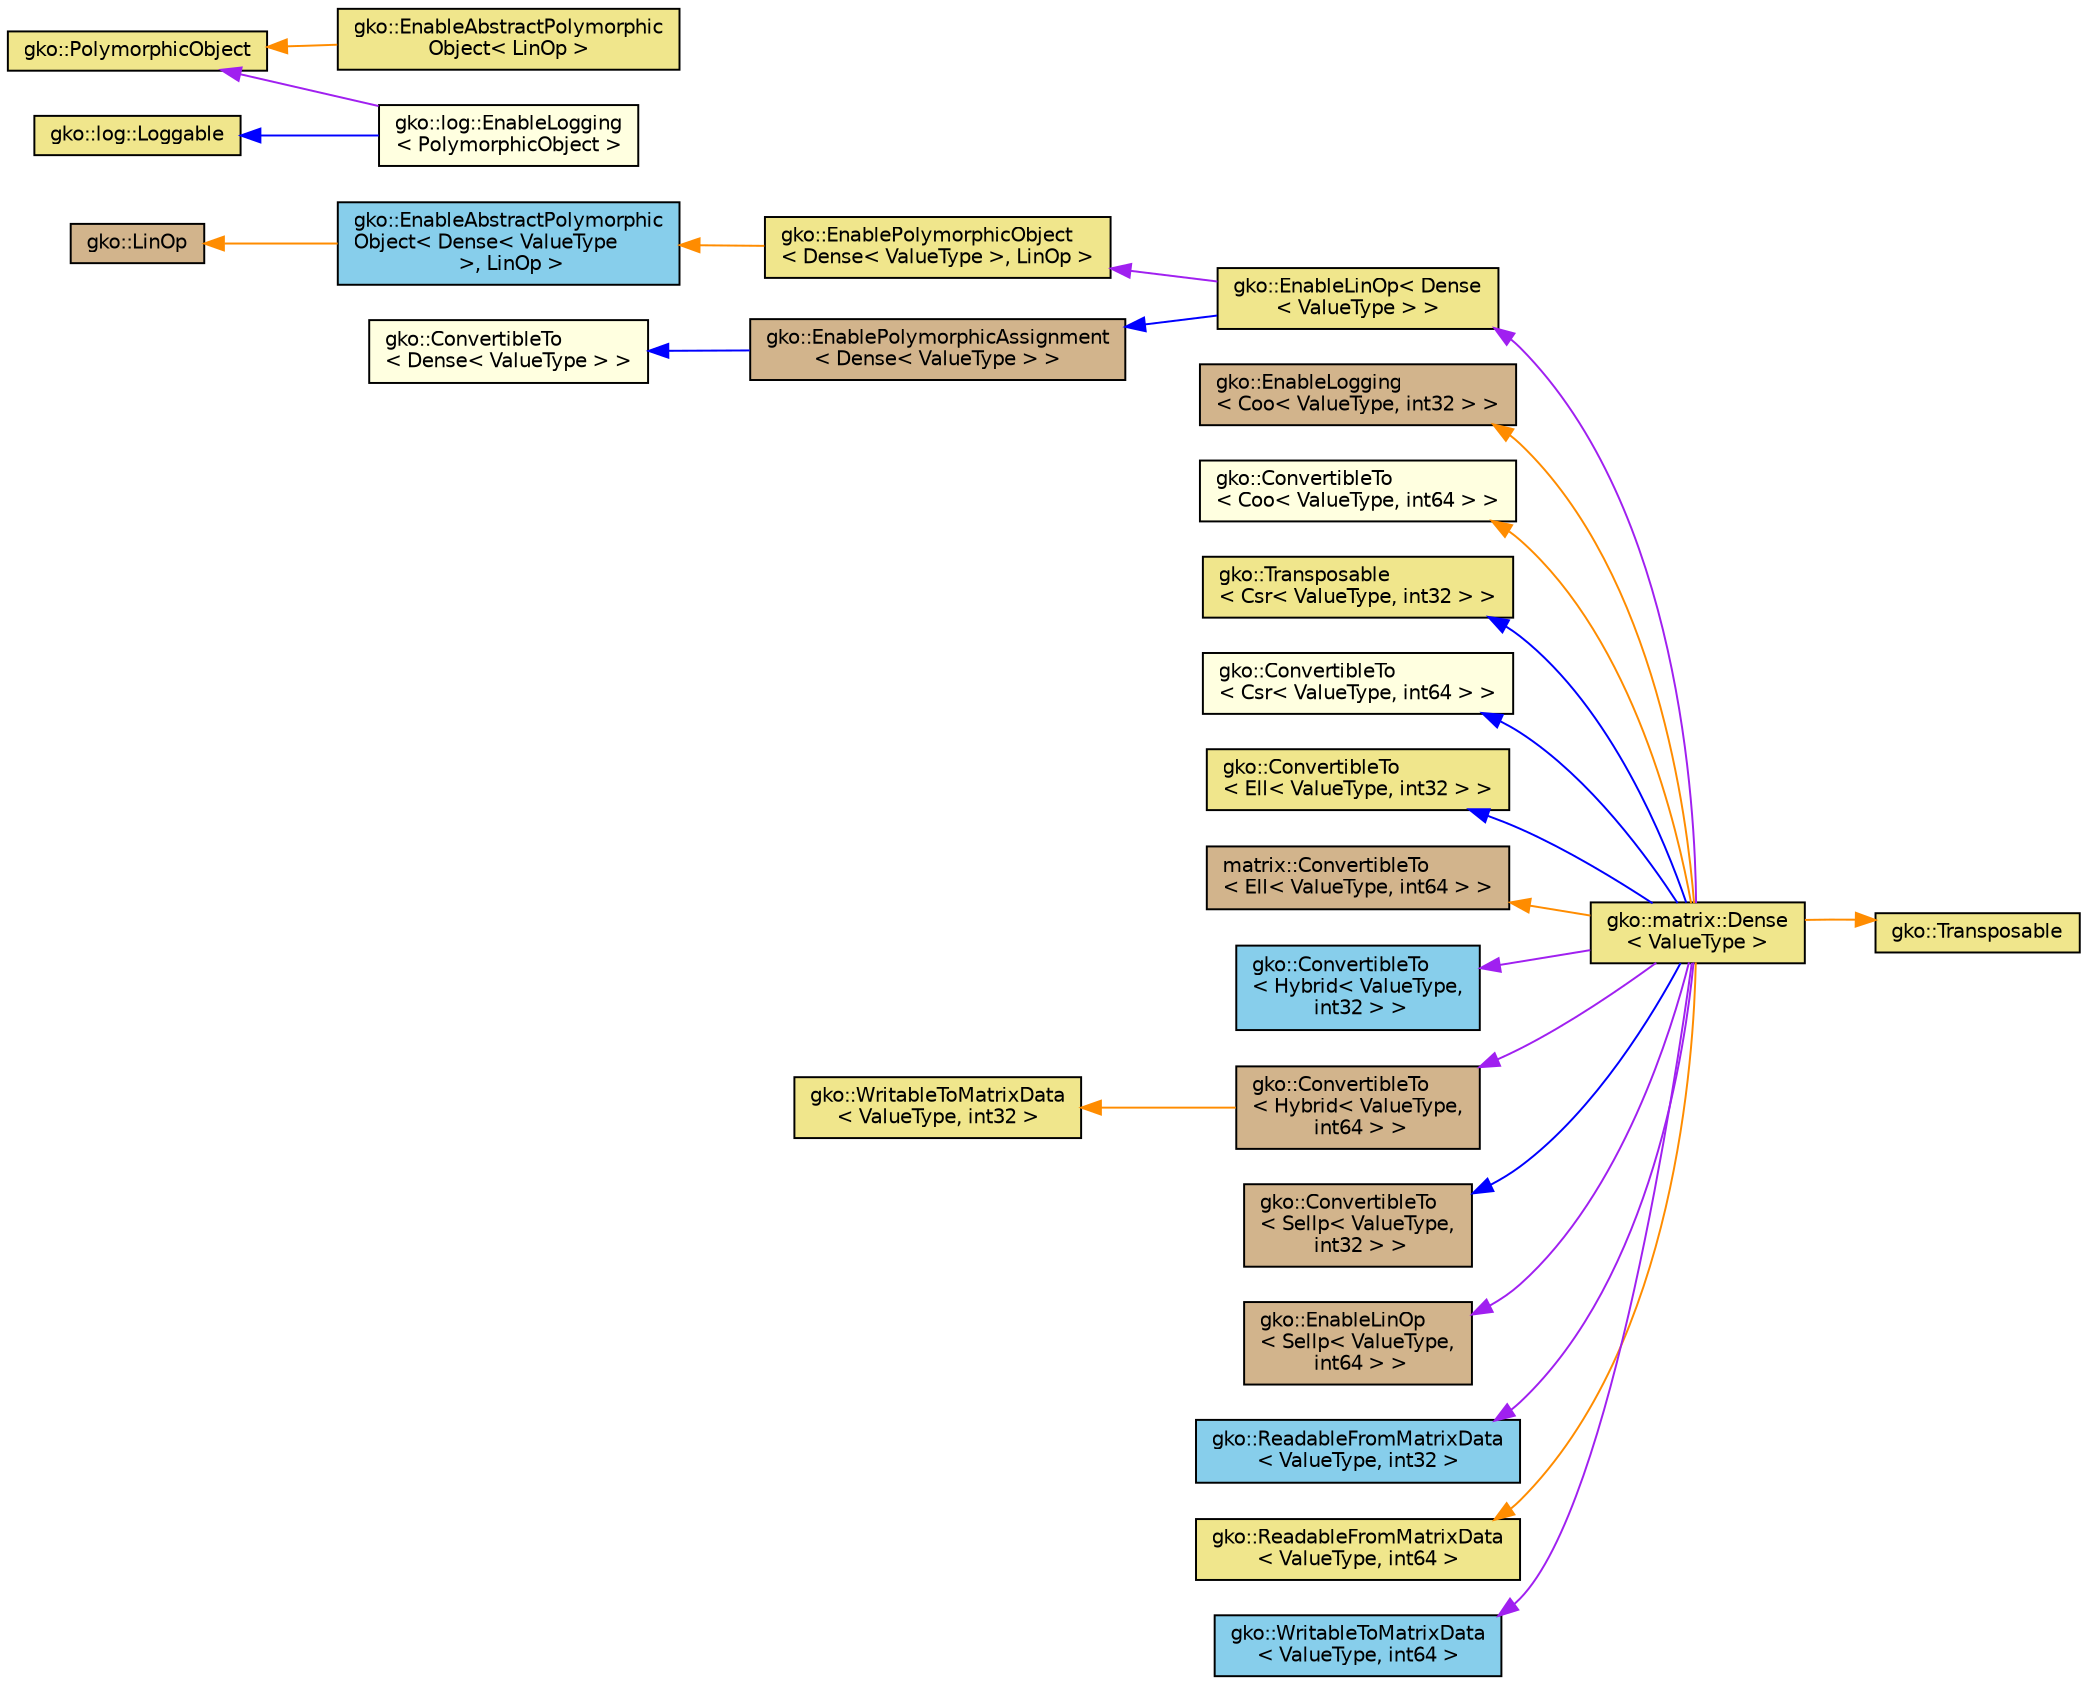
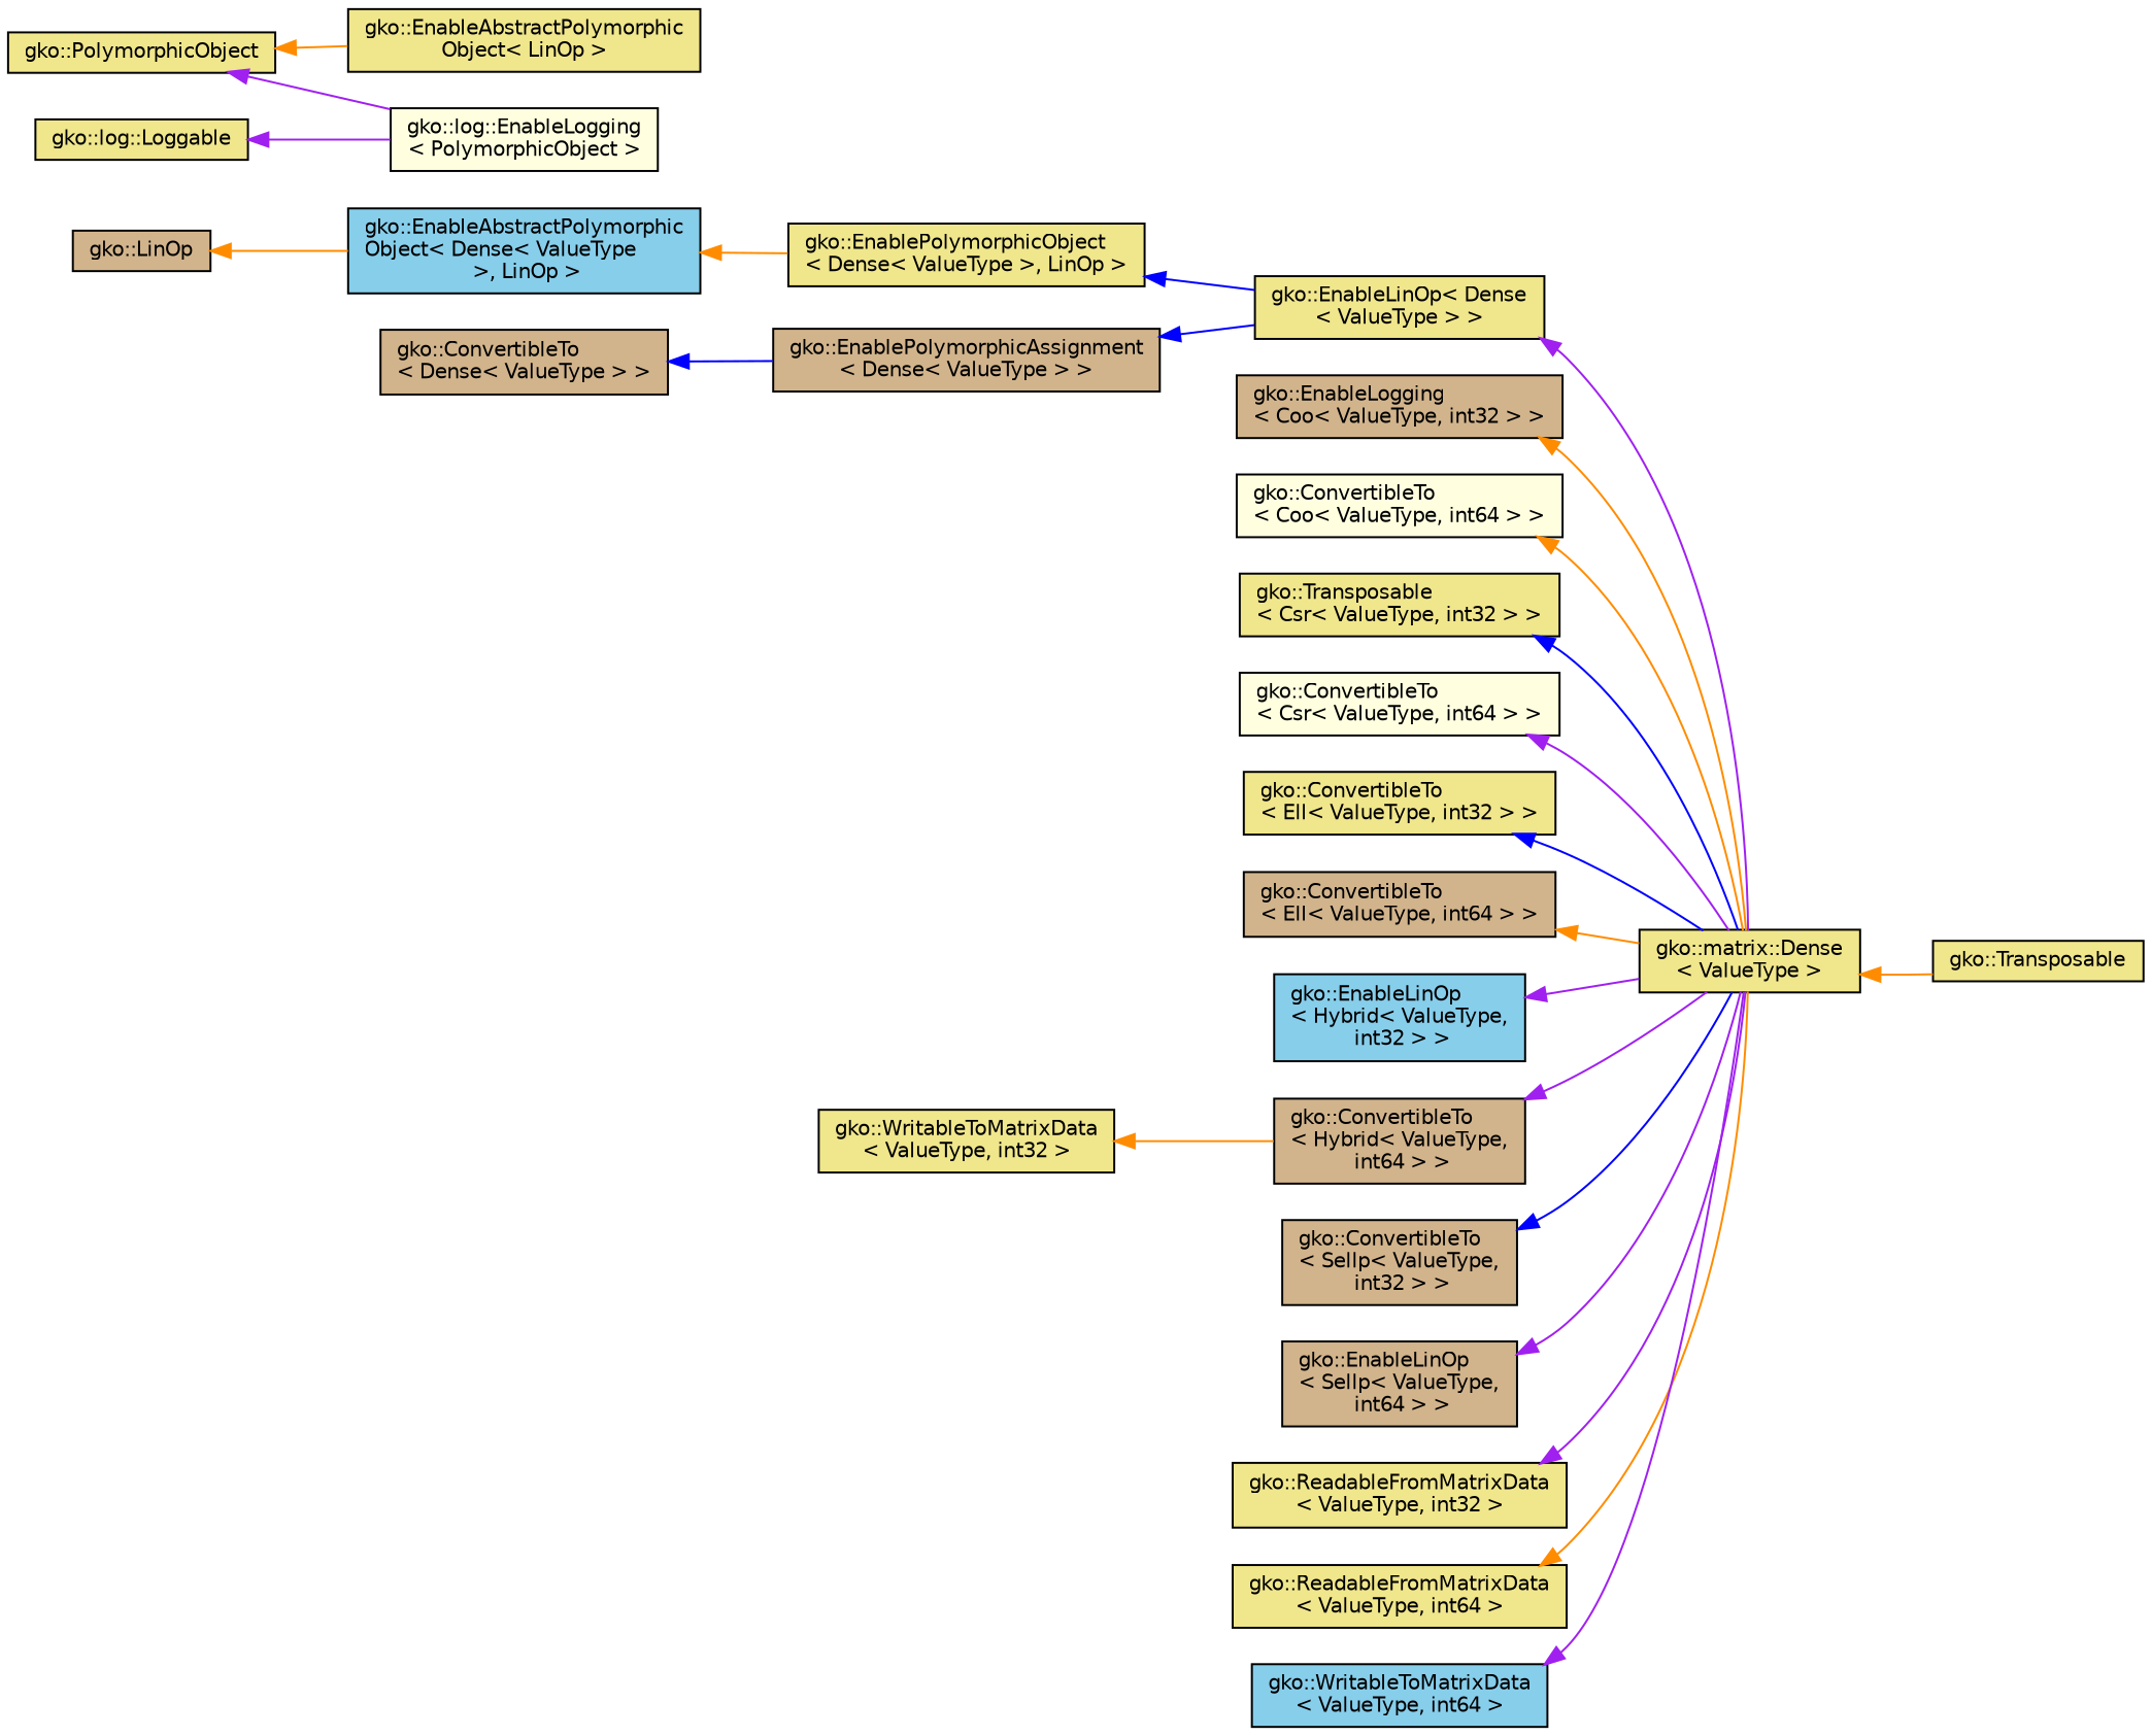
  digraph {
    rankdir=LR
    node [color=black fillcolor=khaki fontname=Helvetica fontsize=10 shape=record style=filled]
    edge [color=purple dir=back fontname=Helvetica fontsize=10 labelfontname=Helvetica labelfontsize=10 style=solid]
    n1 [fontcolor=black height=0.2 label="gko::matrix::Dense\l\< ValueType \>" width=0.4]
    n2 [height=0.2 label="gko::EnableLinOp\< Dense\l\< ValueType \> \>" width=0.4]
    n3 [height=0.2 label="gko::EnablePolymorphicObject\l\< Dense\< ValueType \>, LinOp \>" width=0.4]
    n4 [fillcolor=skyblue height=0.2 label="gko::EnableAbstractPolymorphic\lObject\< Dense\< ValueType\l \>, LinOp \>" width=0.4]
    n5 [fillcolor=tan height=0.2 label="gko::LinOp" width=0.4]
    n6 [height=0.2 label="gko::EnableAbstractPolymorphic\lObject\< LinOp \>" width=0.4]
    n7 [height=0.2 label="gko::PolymorphicObject" width=0.4]
    n8 [fillcolor=lightyellow height=0.2 label="gko::log::EnableLogging\l\< PolymorphicObject \>" width=0.4]
    n9 [height=0.2 label="gko::log::Loggable" width=0.4]
    n10 [fillcolor=tan height=0.2 label="gko::EnablePolymorphicAssignment\l\< Dense\< ValueType \> \>" width=0.4]
-   n11 [fillcolor=lightyellow height=0.2 label="gko::ConvertibleTo\l\< Dense\< ValueType \> \>" width=0.4]
+   n11 [fillcolor=tan height=0.2 label="gko::ConvertibleTo\l\< Dense\< ValueType \> \>" width=0.4]
    n12 [fillcolor=tan height=0.2 label="gko::EnableLogging\l\< Coo\< ValueType, int32 \> \>" width=0.4]
    n13 [fillcolor=lightyellow height=0.2 label="gko::ConvertibleTo\l\< Coo\< ValueType, int64 \> \>" width=0.4]
    n14 [height=0.2 label="gko::Transposable\l\< Csr\< ValueType, int32 \> \>" width=0.4]
    n15 [fillcolor=lightyellow height=0.2 label="gko::ConvertibleTo\l\< Csr\< ValueType, int64 \> \>" width=0.4]
    n16 [height=0.2 label="gko::ConvertibleTo\l\< Ell\< ValueType, int32 \> \>" width=0.4]
-   n17 [fillcolor=tan height=0.2 label="matrix::ConvertibleTo\l\< Ell\< ValueType, int64 \> \>" width=0.4]
-   n18 [fillcolor=skyblue height=0.2 label="gko::ConvertibleTo\l\< Hybrid\< ValueType,\l int32 \> \>" width=0.4]
+   n17 [fillcolor=tan height=0.2 label="gko::ConvertibleTo\l\< Ell\< ValueType, int64 \> \>" width=0.4]
+   n18 [fillcolor=skyblue height=0.2 label="gko::EnableLinOp\l\< Hybrid\< ValueType,\l int32 \> \>" width=0.4]
    n19 [fillcolor=tan height=0.2 label="gko::ConvertibleTo\l\< Hybrid\< ValueType,\l int64 \> \>" width=0.4]
    n20 [fillcolor=tan height=0.2 label="gko::ConvertibleTo\l\< Sellp\< ValueType,\l int32 \> \>" width=0.4]
    n21 [fillcolor=tan height=0.2 label="gko::EnableLinOp\l\< Sellp\< ValueType,\l int64 \> \>" width=0.4]
-   n22 [fillcolor=skyblue height=0.2 label="gko::ReadableFromMatrixData\l\< ValueType, int32 \>" width=0.4]
+   n22 [height=0.2 label="gko::ReadableFromMatrixData\l\< ValueType, int32 \>" width=0.4]
    n23 [height=0.2 label="gko::ReadableFromMatrixData\l\< ValueType, int64 \>" width=0.4]
    n24 [height=0.2 label="gko::WritableToMatrixData\l\< ValueType, int32 \>" width=0.4]
    n25 [fillcolor=skyblue height=0.2 label="gko::WritableToMatrixData\l\< ValueType, int64 \>" width=0.4]
    n26 [height=0.2 label="gko::Transposable" width=0.4]
    n2 -> n1
-   n3 -> n2
+   n3 -> n2 [color=blue]
    n4 -> n3 [color=darkorange]
    n5 -> n4 [color=darkorange]
    n7 -> n6 [color=darkorange]
    n7 -> n8
-   n9 -> n8 [color=blue]
+   n9 -> n8
    n10 -> n2 [color=blue]
    n11 -> n10 [color=blue]
    n12 -> n1 [color=darkorange]
    n13 -> n1 [color=darkorange]
    n14 -> n1 [color=blue]
-   n15 -> n1 [color=blue]
+   n15 -> n1
    n16 -> n1 [color=blue]
    n17 -> n1 [color=darkorange]
    n18 -> n1
    n19 -> n1
    n20 -> n1 [color=blue]
    n21 -> n1
    n22 -> n1
    n23 -> n1 [color=darkorange]
    n24 -> n19 [color=darkorange]
    n25 -> n1
-   n26 -> n1 [color=darkorange]
+   n1 -> n26 [color=darkorange]
  }
